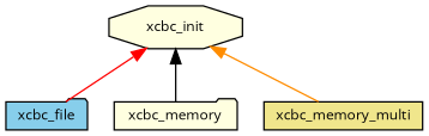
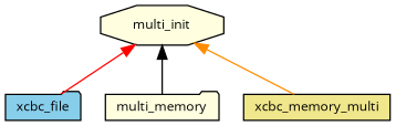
  digraph {
    fontname="Open Sans"
    rankdir=TB
    node [color=black fillcolor=lightyellow fontname="Open Sans" fontsize=10 shape=folder style=filled]
    edge [dir=back fontname="Open Sans" fontsize=10 labelfontname=Helvetica labelfontsize=10 style=solid]
-   n1 [fontcolor=black height=0.2 label=xcbc_init shape=octagon width=0.4]
+   n1 [fontcolor=black height=0.2 label=multi_init shape=octagon width=0.4]
    n2 [fillcolor=skyblue height=0.2 label=xcbc_file width=0.4]
-   n3 [height=0.2 label=xcbc_memory width=0.4]
+   n3 [height=0.2 label=multi_memory width=0.4]
    n4 [fillcolor=khaki height=0.2 label=xcbc_memory_multi shape=box width=0.4]
    n1 -> n2 [color=red]
    n1 -> n3 [color=black]
    n1 -> n4 [color=darkorange]
  }
